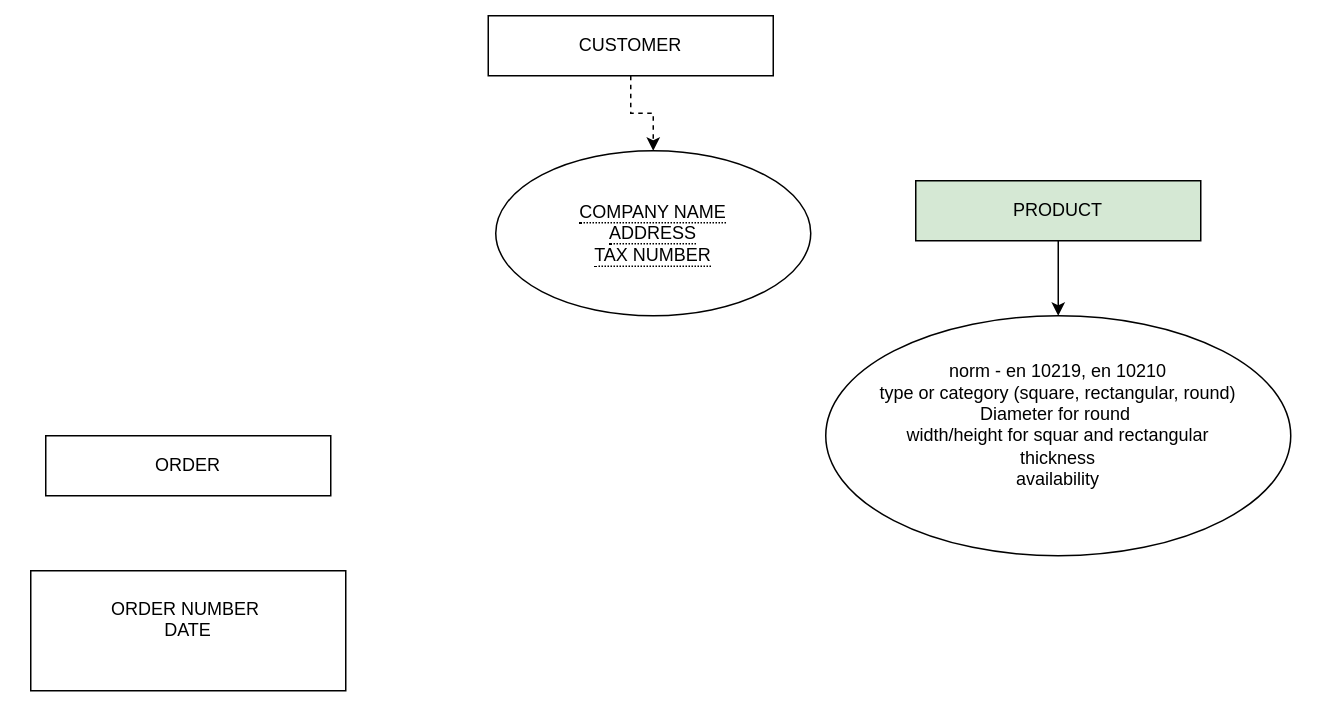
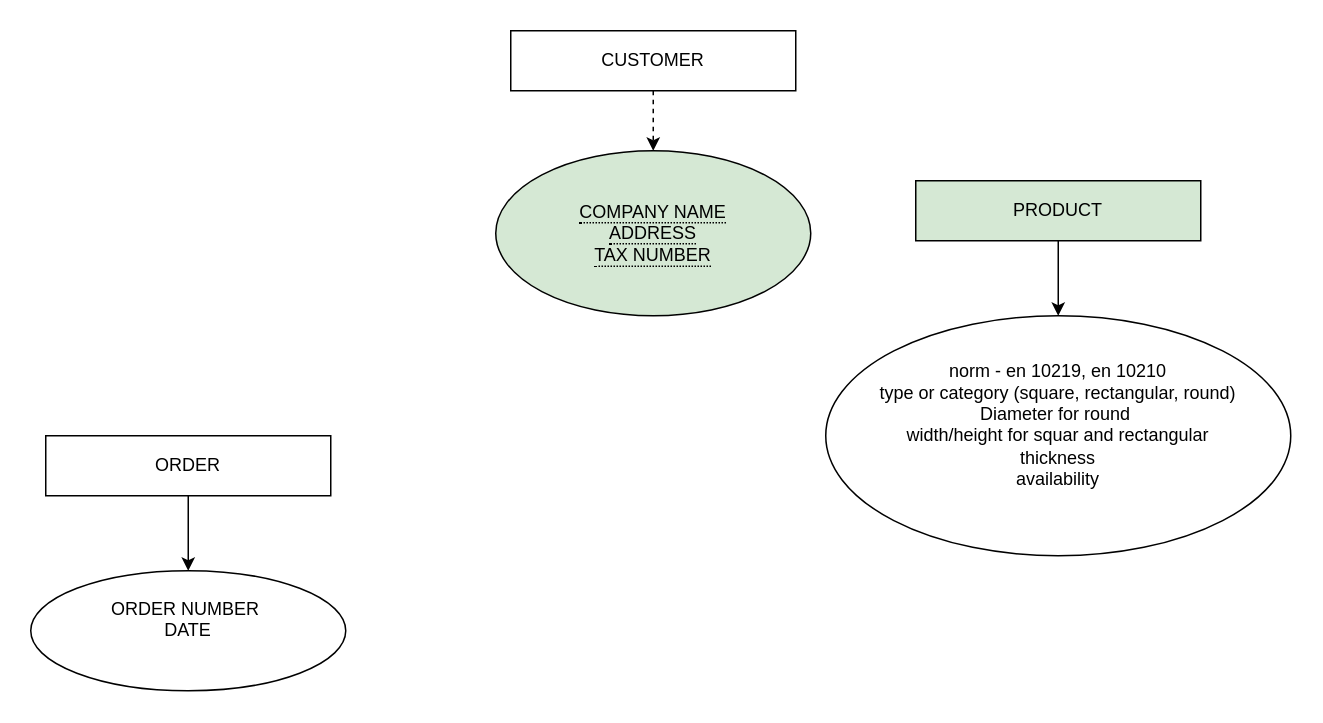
  <mxCell id="0" />
  <mxCell id="1" parent="0" />
  <mxCell id="2" value="" style="edgeStyle=orthogonalEdgeStyle;rounded=0;orthogonalLoop=1;jettySize=auto;html=1;dashed=1;" edge="1" parent="1" source="3" target="4"><mxGeometry relative="1" as="geometry" /></mxCell>
- <mxCell id="3" value="CUSTOMER" style="whiteSpace=wrap;html=1;align=center;" vertex="1" parent="1"><mxGeometry x="325" y="10" width="190" height="40" as="geometry" /></mxCell>
- <mxCell id="4" value="&lt;span style=&quot;border-bottom: 1px dotted&quot;&gt;COMPANY NAME&lt;/span&gt;&lt;div&gt;&lt;span style=&quot;border-bottom: 1px dotted&quot;&gt;ADDRESS&lt;/span&gt;&lt;/div&gt;&lt;div&gt;&lt;span style=&quot;border-bottom: 1px dotted&quot;&gt;TAX NUMBER&lt;/span&gt;&lt;/div&gt;" style="ellipse;whiteSpace=wrap;html=1;align=center;" vertex="1" parent="1"><mxGeometry x="330" y="100" width="210" height="110" as="geometry" /></mxCell>
+ <mxCell id="3" value="CUSTOMER" style="whiteSpace=wrap;html=1;align=center;" vertex="1" parent="1"><mxGeometry x="340" y="20" width="190" height="40" as="geometry" /></mxCell>
+ <mxCell id="4" value="&lt;span style=&quot;border-bottom: 1px dotted&quot;&gt;COMPANY NAME&lt;/span&gt;&lt;div&gt;&lt;span style=&quot;border-bottom: 1px dotted&quot;&gt;ADDRESS&lt;/span&gt;&lt;/div&gt;&lt;div&gt;&lt;span style=&quot;border-bottom: 1px dotted&quot;&gt;TAX NUMBER&lt;/span&gt;&lt;/div&gt;" style="ellipse;whiteSpace=wrap;html=1;align=center;fillColor=#d5e8d4;" vertex="1" parent="1"><mxGeometry x="330" y="100" width="210" height="110" as="geometry" /></mxCell>
  <mxCell id="5" value="" style="edgeStyle=orthogonalEdgeStyle;rounded=0;orthogonalLoop=1;jettySize=auto;html=1;" edge="1" parent="1" source="6" target="7"><mxGeometry relative="1" as="geometry" /></mxCell>
  <mxCell id="6" value="PRODUCT" style="whiteSpace=wrap;html=1;align=center;fillColor=#d5e8d4;" vertex="1" parent="1"><mxGeometry x="610" y="120" width="190" height="40" as="geometry" /></mxCell>
  <mxCell id="7" value="&lt;div&gt;&lt;div&gt;norm - en 10219, en 10210&lt;/div&gt;&lt;/div&gt;type or category (square, rectangular, round)&lt;div&gt;Diameter for round&amp;nbsp;&lt;/div&gt;&lt;div&gt;width/height for squar and rectangular&lt;/div&gt;&lt;div&gt;thickness&lt;/div&gt;&lt;div&gt;&lt;div&gt;availability&lt;/div&gt;&lt;div&gt;&lt;br&gt;&lt;/div&gt;&lt;/div&gt;" style="ellipse;whiteSpace=wrap;html=1;align=center;" vertex="1" parent="1"><mxGeometry x="550" y="210" width="310" height="160" as="geometry" /></mxCell>
+ <mxCell id="8" value="" style="edgeStyle=orthogonalEdgeStyle;rounded=0;orthogonalLoop=1;jettySize=auto;html=1;" edge="1" parent="1" source="9" target="10"><mxGeometry relative="1" as="geometry" /></mxCell>
  <mxCell id="9" value="ORDER" style="whiteSpace=wrap;html=1;align=center;" vertex="1" parent="1"><mxGeometry x="30" y="290" width="190" height="40" as="geometry" /></mxCell>
- <mxCell id="10" value="ORDER NUMBER&amp;nbsp;&lt;div&gt;DATE&lt;/div&gt;&lt;div&gt;&lt;br&gt;&lt;/div&gt;" style="whiteSpace=wrap;html=1;align=center;rounded=0;" vertex="1" parent="1"><mxGeometry x="20" y="380" width="210" height="80" as="geometry" /></mxCell>
+ <mxCell id="10" value="ORDER NUMBER&amp;nbsp;&lt;div&gt;DATE&lt;/div&gt;&lt;div&gt;&lt;br&gt;&lt;/div&gt;" style="ellipse;whiteSpace=wrap;html=1;align=center;" vertex="1" parent="1"><mxGeometry x="20" y="380" width="210" height="80" as="geometry" /></mxCell>
